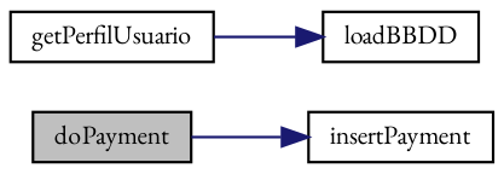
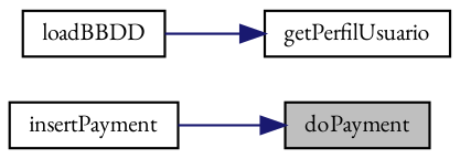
  digraph {
    fontname="EB Garamond"
    rankdir=LR
    node [color=black fillcolor=white fontname="EB Garamond" fontsize=10 shape=record style=filled]
    edge [color=midnightblue fontname="EB Garamond" fontsize=10 labelfontname=Helvetica labelfontsize=10 style=solid]
    n1 [fillcolor=grey75 fontcolor=black height=0.2 label=doPayment width=0.4]
    n2 [height=0.2 label=insertPayment width=0.4]
    n3 [height=0.2 label=loadBBDD width=0.4]
    n4 [height=0.2 label=getPerfilUsuario width=0.4]
-   n1 -> n2
-   n4 -> n3
+   n2 -> n1
+   n3 -> n4
  }
